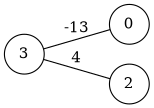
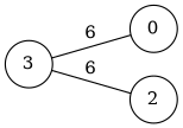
  graph {
    fontname="Helvetica,Arial,sans-serif"
    rankdir=LR
    node [shape=circle]
    n1 [label=0]
    3
    2
-   3 -- n1 [label=-13]
-   3 -- 2 [label=4]
+   3 -- n1 [label=6]
+   3 -- 2 [label=6]
  }
